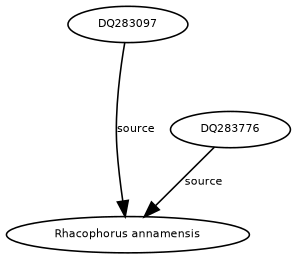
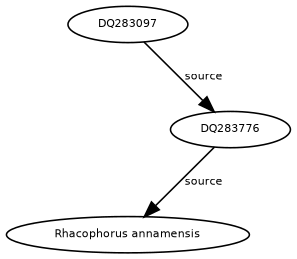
  digraph {
    node [fontname=Helvetica fontsize=7]
    edge [fontname=Helvetica fontsize=7]
    n1 [height=0.27433100247 label="Rhacophorus annamensis" width=0.27433100247]
    n2 [height=0.27433100247 label=DQ283097 width=0.27433100247]
    n3 [height=0.27433100247 label=DQ283776 width=0.27433100247]
-   n2 -> n1 [label=source]
+   n2 -> n3 [label=source]
    n3 -> n1 [label=source]
  }
